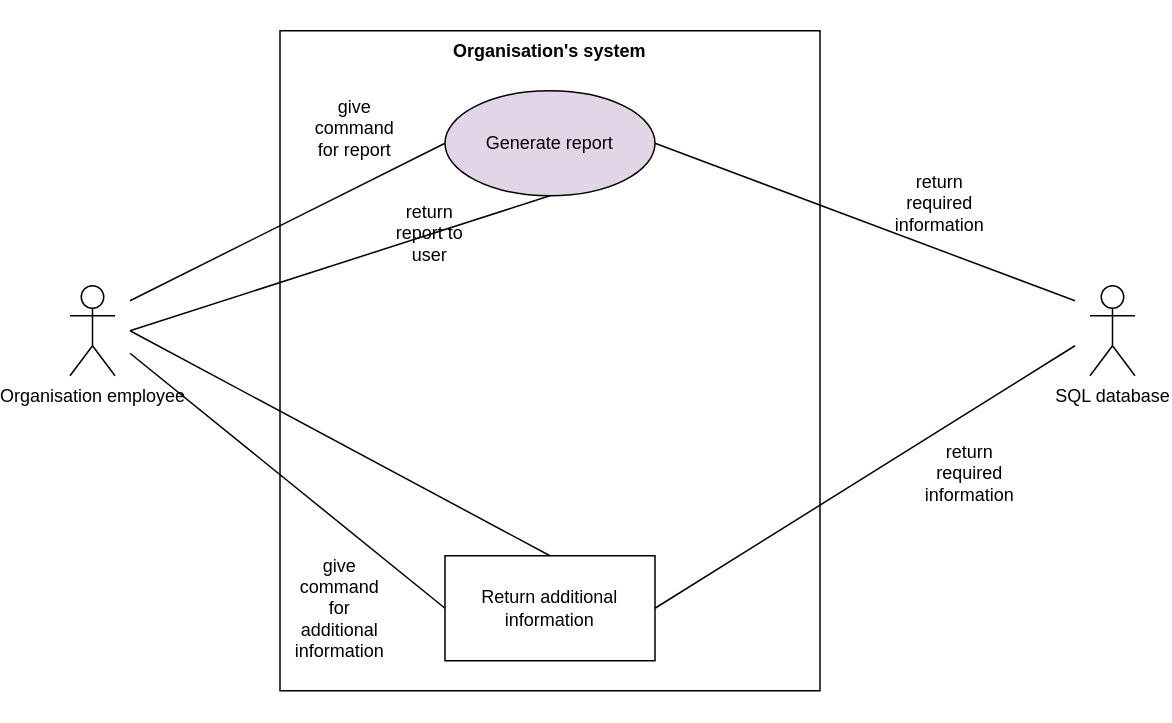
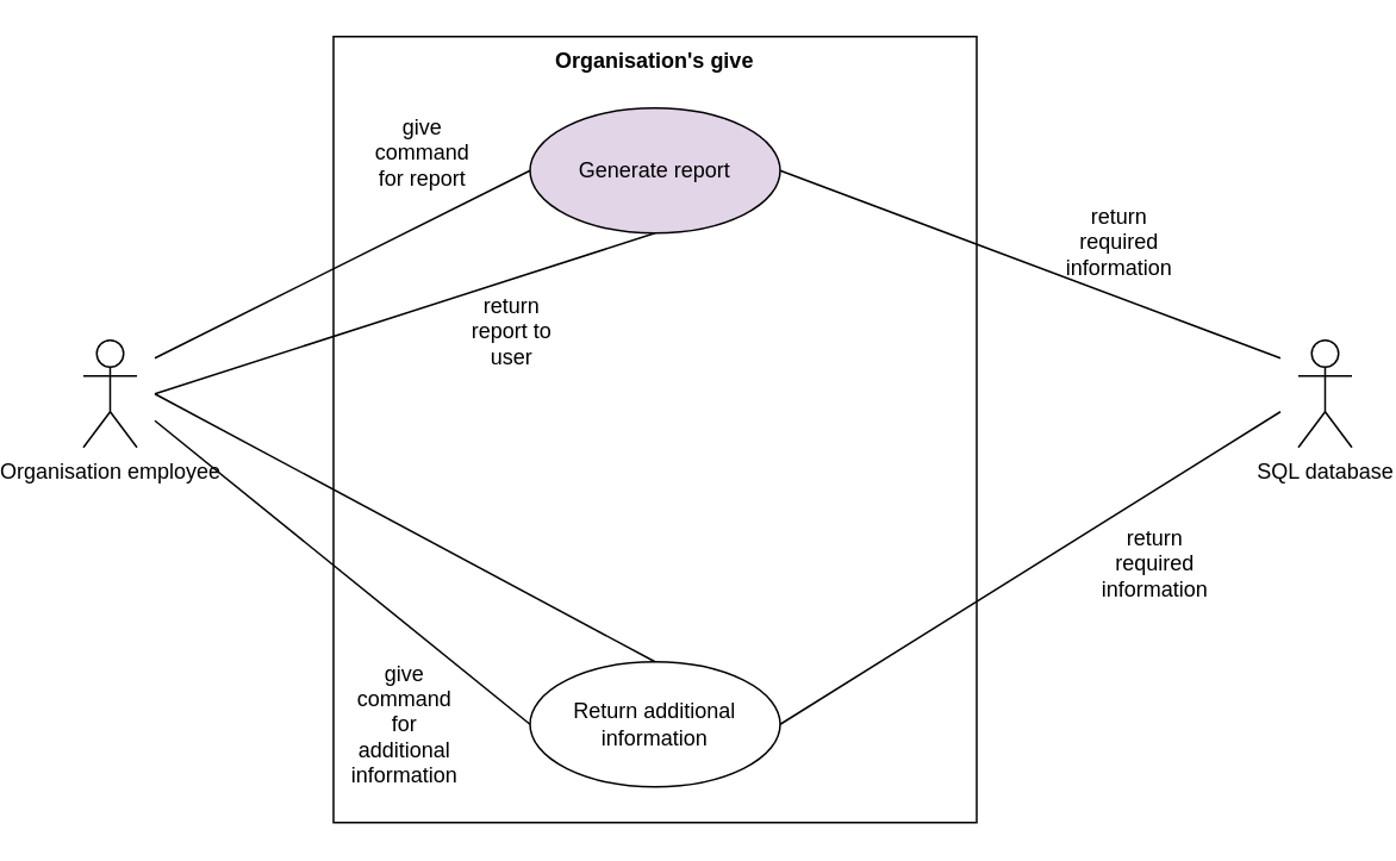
  <mxCell id="0" />
  <mxCell id="1" parent="0" />
  <mxCell id="2" value="Organisation employee" style="shape=umlActor;html=1;verticalLabelPosition=bottom;verticalAlign=top;align=center;" parent="1" vertex="1"><mxGeometry x="20" y="190" width="30" height="60" as="geometry" /></mxCell>
- <mxCell id="3" value="Organisation's system" style="shape=rect;html=1;verticalAlign=top;fontStyle=1;whiteSpace=wrap;align=center;" parent="1" vertex="1"><mxGeometry x="160" y="20" width="360" height="440" as="geometry" /></mxCell>
+ <mxCell id="3" value="Organisation's give" style="shape=rect;html=1;verticalAlign=top;fontStyle=1;whiteSpace=wrap;align=center;" parent="1" vertex="1"><mxGeometry x="160" y="20" width="360" height="440" as="geometry" /></mxCell>
  <mxCell id="4" value="Generate report" style="ellipse;whiteSpace=wrap;html=1;fillColor=#e1d5e7;" parent="1" vertex="1"><mxGeometry x="270" y="60" width="140" height="70" as="geometry" /></mxCell>
- <mxCell id="5" value="Return additional information" style="whiteSpace=wrap;html=1;rounded=0;" parent="1" vertex="1"><mxGeometry x="270" y="370" width="140" height="70" as="geometry" /></mxCell>
+ <mxCell id="5" value="Return additional information" style="ellipse;whiteSpace=wrap;html=1;" parent="1" vertex="1"><mxGeometry x="270" y="370" width="140" height="70" as="geometry" /></mxCell>
  <mxCell id="6" value="" style="edgeStyle=none;html=1;endArrow=none;verticalAlign=bottom;rounded=0;entryX=0;entryY=0.5;entryDx=0;entryDy=0;" parent="1" target="4" edge="1"><mxGeometry width="160" relative="1" as="geometry"><mxPoint x="60" y="200" as="sourcePoint" /><mxPoint x="250.503" y="190.251" as="targetPoint" /></mxGeometry></mxCell>
  <mxCell id="7" value="" style="edgeStyle=none;html=1;endArrow=none;verticalAlign=bottom;rounded=0;entryX=0;entryY=0.5;entryDx=0;entryDy=0;" parent="1" target="5" edge="1"><mxGeometry width="160" relative="1" as="geometry"><mxPoint x="60" y="235" as="sourcePoint" /><mxPoint x="250.503" y="239.749" as="targetPoint" /></mxGeometry></mxCell>
  <mxCell id="8" value="SQL database" style="shape=umlActor;html=1;verticalLabelPosition=bottom;verticalAlign=top;align=center;" parent="1" vertex="1"><mxGeometry x="700" y="190" width="30" height="60" as="geometry" /></mxCell>
  <mxCell id="9" value="" style="edgeStyle=none;html=1;endArrow=none;verticalAlign=bottom;rounded=0;exitX=1;exitY=0.5;exitDx=0;exitDy=0;" parent="1" source="4" edge="1"><mxGeometry width="160" relative="1" as="geometry"><mxPoint x="690" y="130" as="sourcePoint" /><mxPoint x="690" y="200" as="targetPoint" /></mxGeometry></mxCell>
  <mxCell id="10" value="" style="edgeStyle=none;html=1;endArrow=none;verticalAlign=bottom;rounded=0;exitX=1;exitY=0.5;exitDx=0;exitDy=0;" parent="1" source="5" edge="1"><mxGeometry width="160" relative="1" as="geometry"><mxPoint x="670" y="130" as="sourcePoint" /><mxPoint x="690" y="230" as="targetPoint" /></mxGeometry></mxCell>
  <mxCell id="11" value="give command for report" style="text;html=1;align=center;verticalAlign=middle;whiteSpace=wrap;rounded=0;" parent="1" vertex="1"><mxGeometry x="180" y="70" width="60" height="30" as="geometry" /></mxCell>
  <mxCell id="12" value="give command for additional information" style="text;html=1;align=center;verticalAlign=middle;whiteSpace=wrap;rounded=0;" parent="1" vertex="1"><mxGeometry x="170" y="390" width="60" height="30" as="geometry" /></mxCell>
  <mxCell id="13" value="return required information" style="text;html=1;align=center;verticalAlign=middle;whiteSpace=wrap;rounded=0;" parent="1" vertex="1"><mxGeometry x="570" y="120" width="60" height="30" as="geometry" /></mxCell>
  <mxCell id="14" value="return required information" style="text;html=1;align=center;verticalAlign=middle;whiteSpace=wrap;rounded=0;" parent="1" vertex="1"><mxGeometry x="590" y="300" width="60" height="30" as="geometry" /></mxCell>
  <mxCell id="15" value="" style="edgeStyle=none;html=1;endArrow=none;verticalAlign=bottom;rounded=0;entryX=0.5;entryY=0;entryDx=0;entryDy=0;" parent="1" edge="1" target="5"><mxGeometry width="160" relative="1" as="geometry"><mxPoint x="60" y="220" as="sourcePoint" /><mxPoint x="340" y="280" as="targetPoint" /></mxGeometry></mxCell>
  <mxCell id="16" value="" style="edgeStyle=none;html=1;endArrow=none;verticalAlign=bottom;rounded=0;entryX=0.5;entryY=1;entryDx=0;entryDy=0;" edge="1" parent="1" target="4"><mxGeometry width="160" relative="1" as="geometry"><mxPoint x="60" y="220" as="sourcePoint" /><mxPoint x="440" y="340" as="targetPoint" /></mxGeometry></mxCell>
- <mxCell id="17" value="return report to user" style="text;html=1;align=center;verticalAlign=middle;whiteSpace=wrap;rounded=0;" vertex="1" parent="1"><mxGeometry x="230" y="140" width="60" height="30" as="geometry" /></mxCell>
+ <mxCell id="17" value="return report to user" style="text;html=1;align=center;verticalAlign=middle;whiteSpace=wrap;rounded=0;" vertex="1" parent="1"><mxGeometry x="230" y="170" width="60" height="30" as="geometry" /></mxCell>
